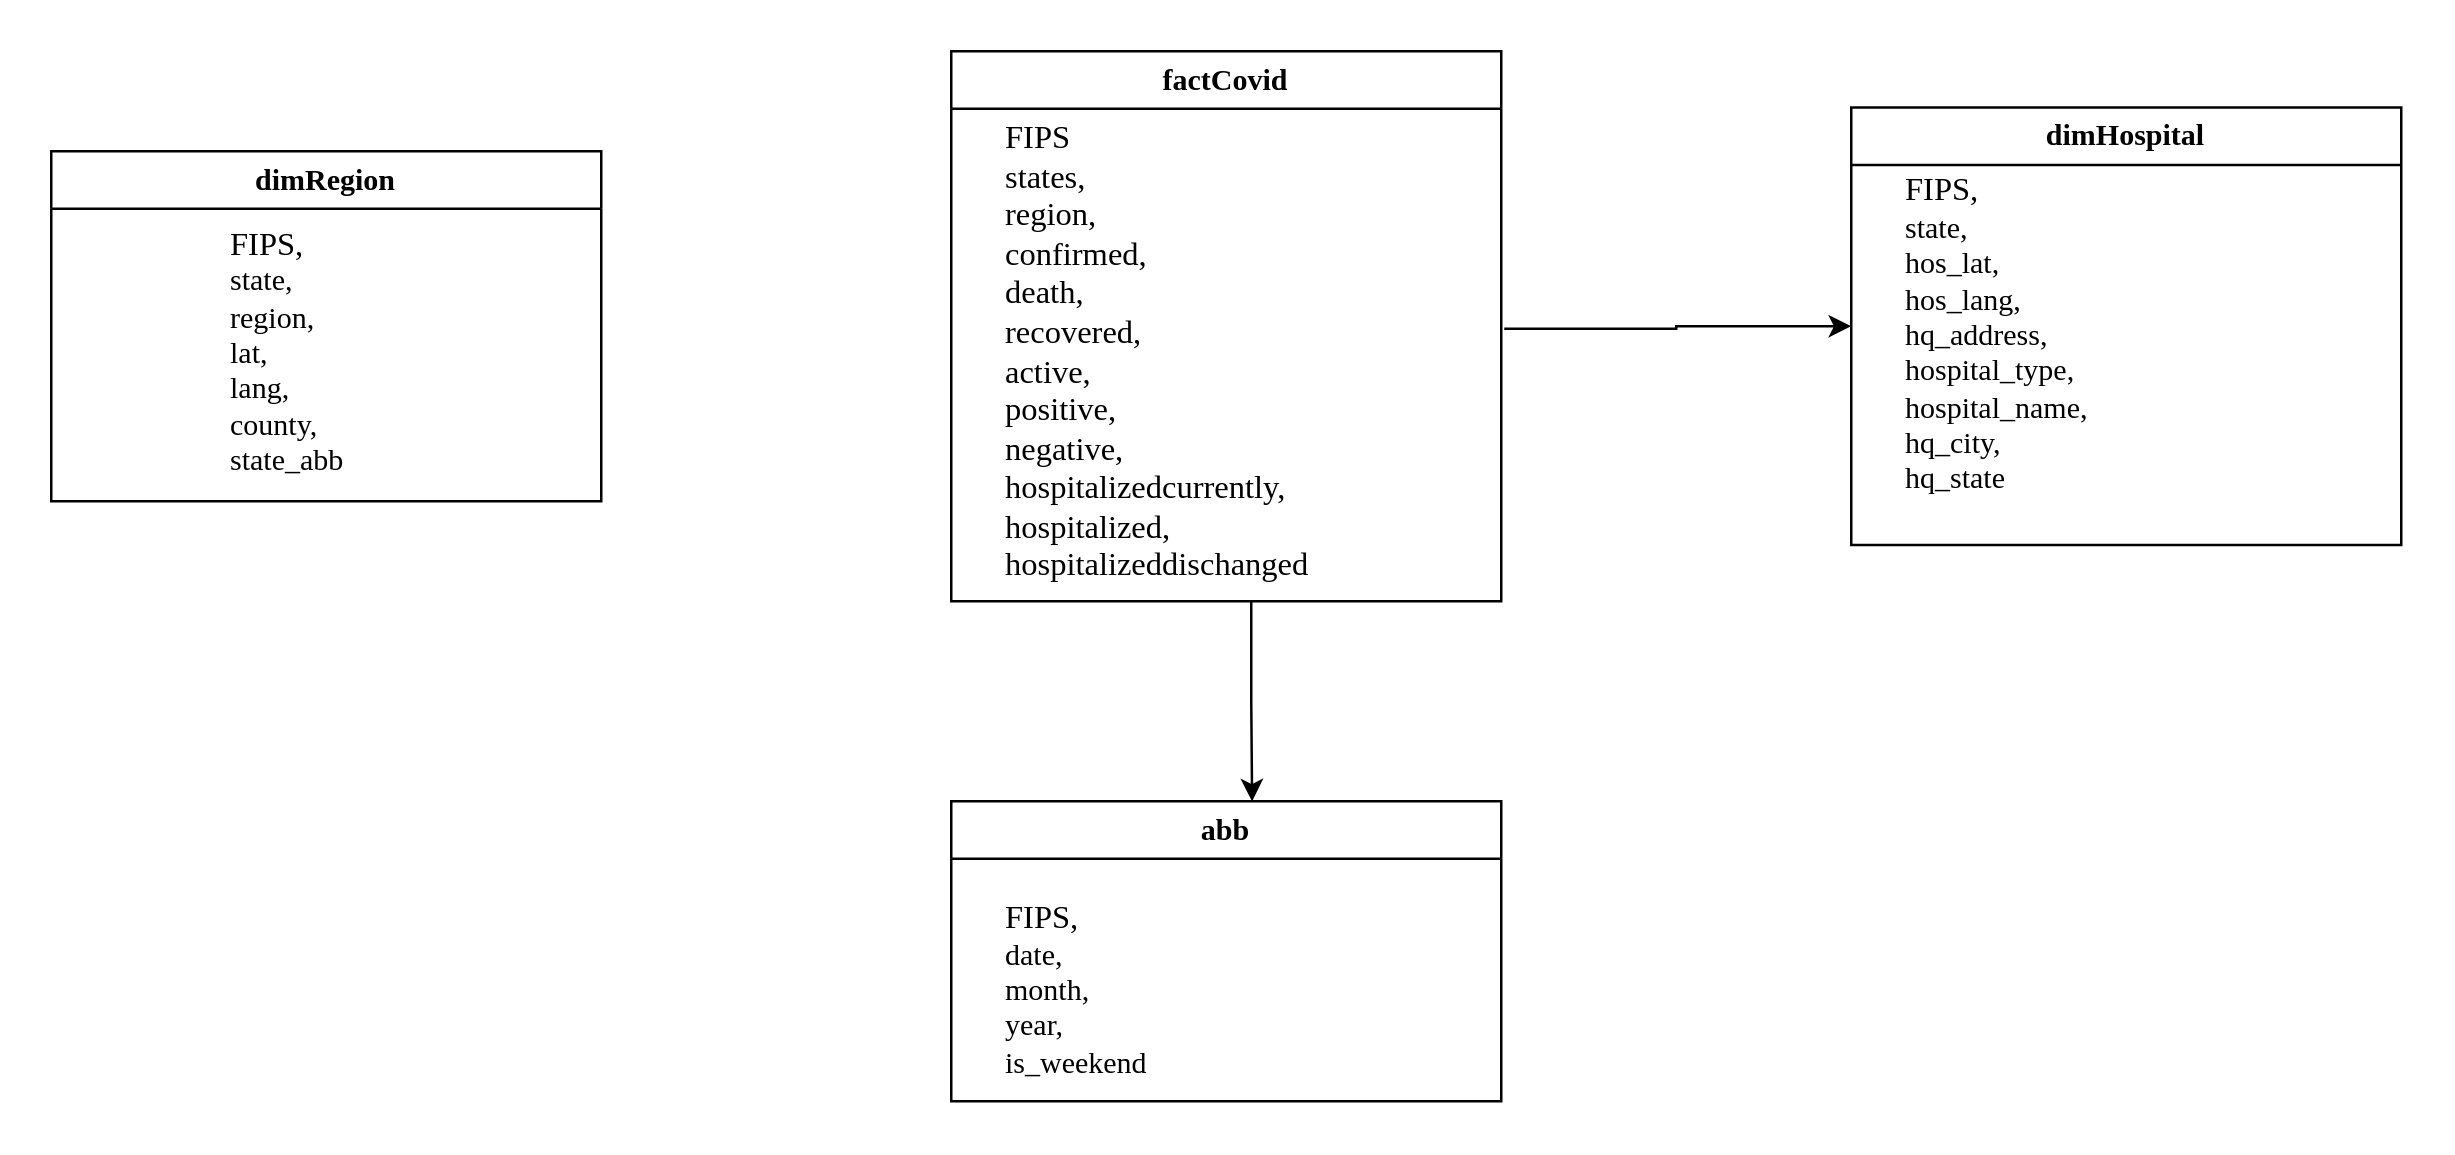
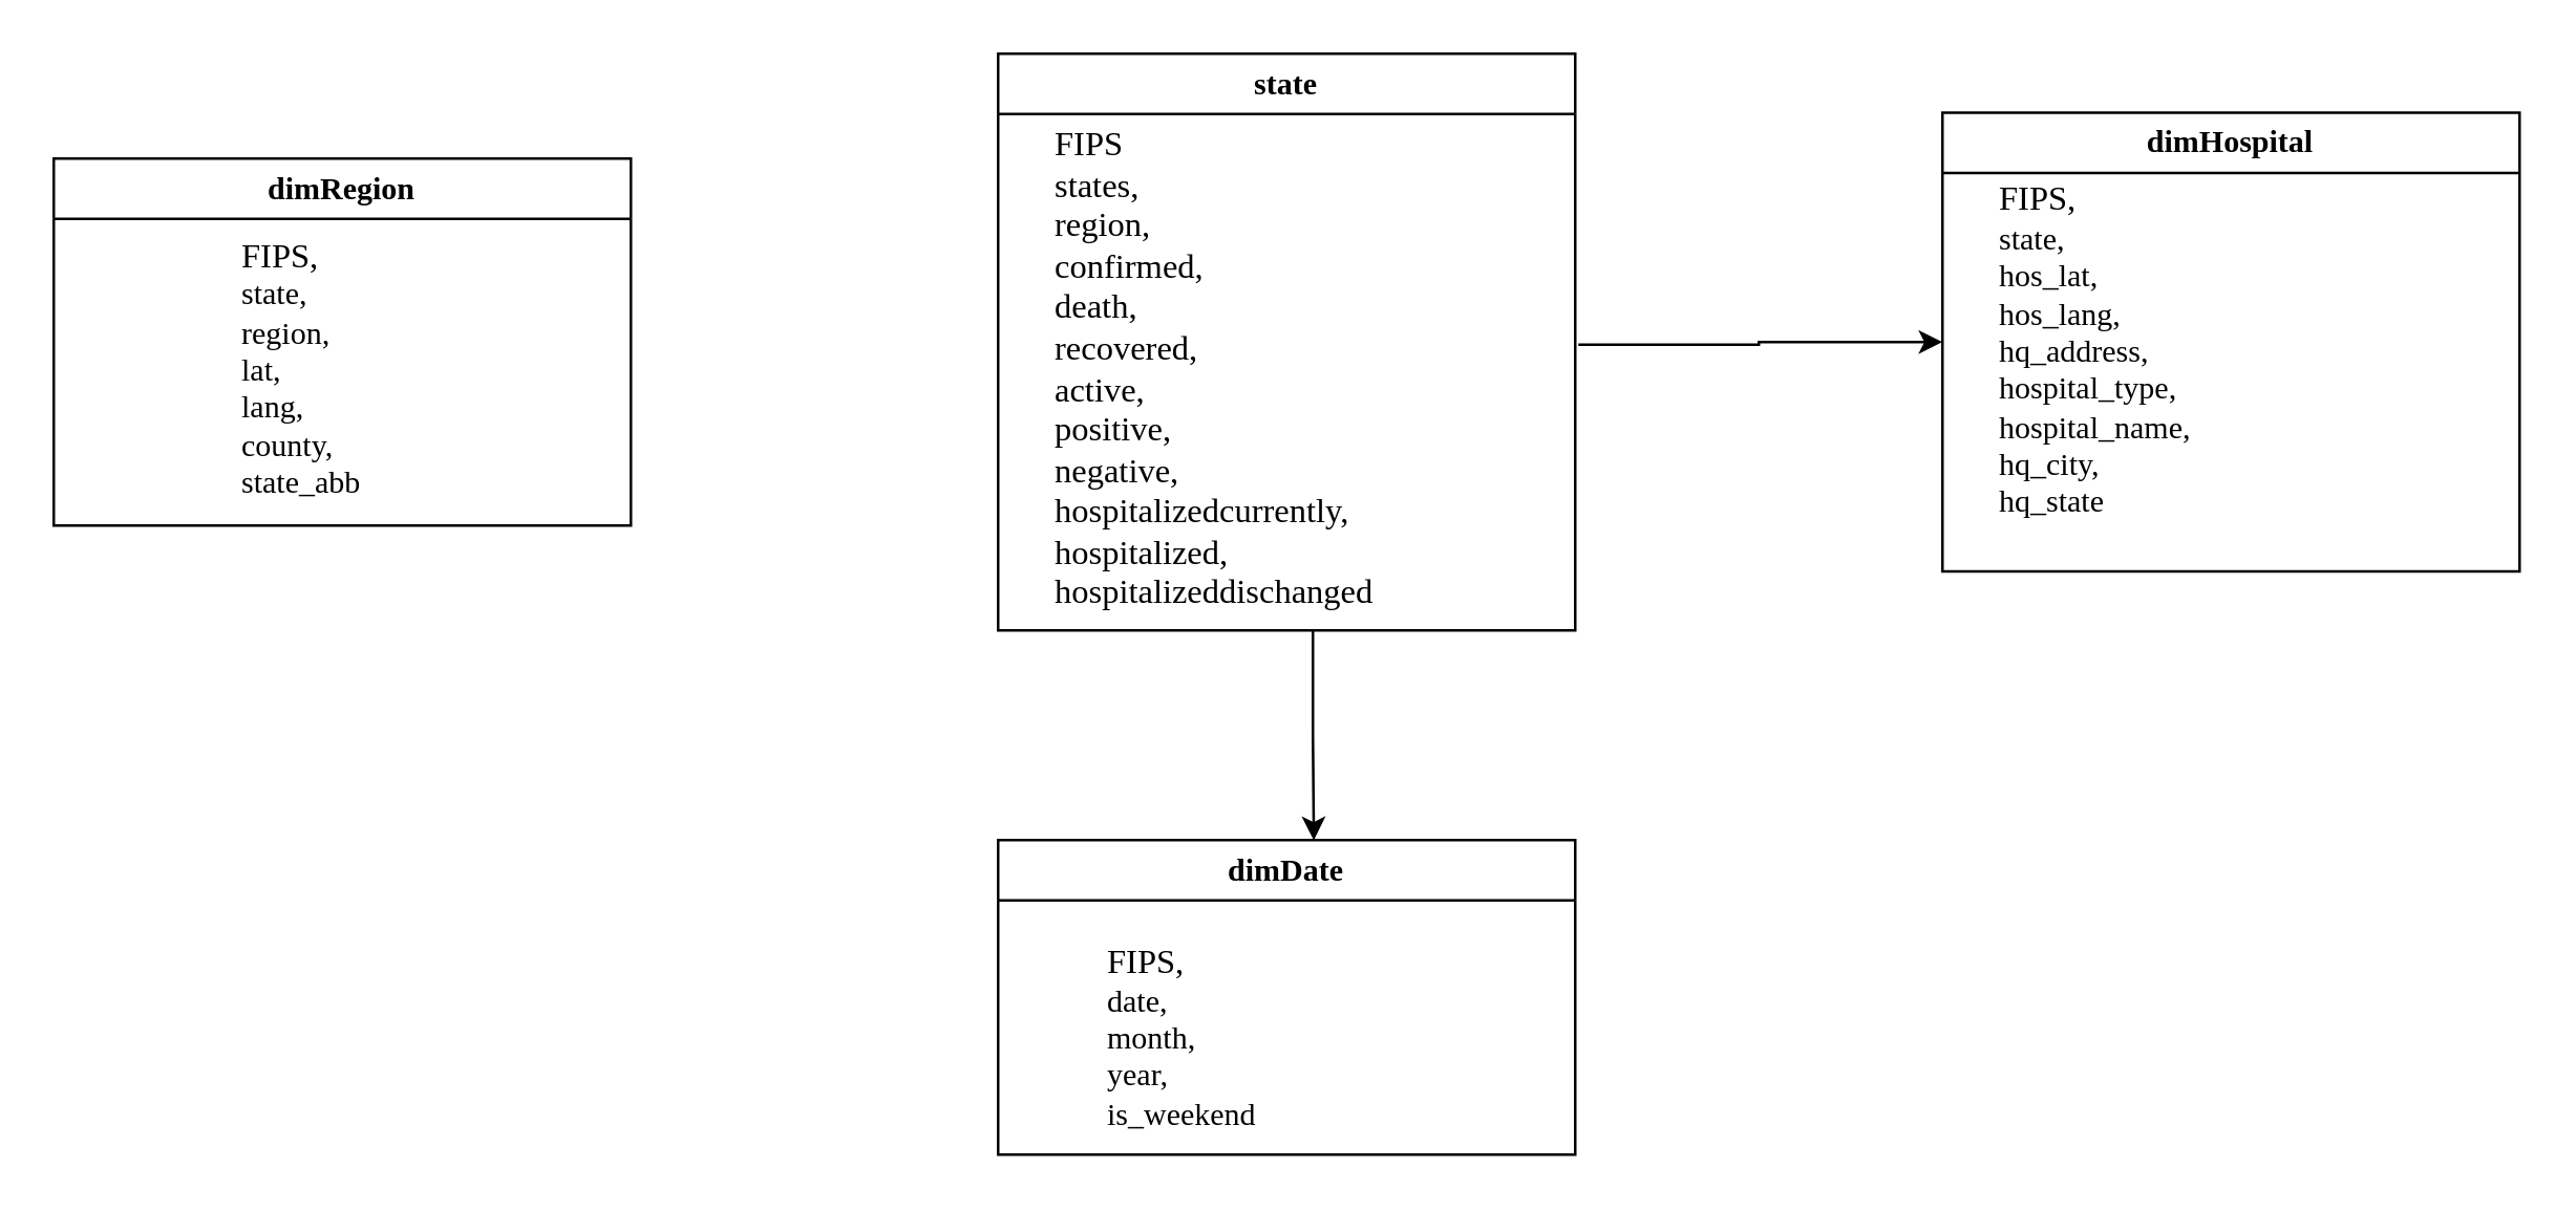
  <mxCell id="0" />
  <mxCell id="1" parent="0" />
- <mxCell id="2" value="&lt;font&gt;factCovid&lt;/font&gt;" style="swimlane;html=1;fontFamily=Lucida Console;whiteSpace=wrap;spacingTop=0;" vertex="1" parent="1"><mxGeometry x="380" y="20" width="220" height="220" as="geometry" /></mxCell>
+ <mxCell id="2" value="&lt;font&gt;state&lt;/font&gt;" style="swimlane;html=1;fontFamily=Lucida Console;whiteSpace=wrap;spacingTop=0;" vertex="1" parent="1"><mxGeometry x="380" y="20" width="220" height="220" as="geometry" /></mxCell>
  <mxCell id="3" value="&lt;font style=&quot;font-size: 13px;&quot;&gt;FIPS&lt;br&gt;states,&lt;br&gt;region,&lt;br&gt;confirmed,&lt;br&gt;death,&lt;br&gt;recovered,&lt;br&gt;active,&lt;br&gt;positive,&lt;br&gt;negative,&lt;br&gt;hospitalizedcurrently,&lt;br&gt;hospitalized,&lt;br&gt;hospitalizeddischanged&lt;/font&gt;" style="text;html=1;align=left;verticalAlign=middle;resizable=0;points=[];autosize=1;strokeColor=none;fillColor=none;fontFamily=Lucida Console;spacingTop=0;" vertex="1" parent="2"><mxGeometry x="20" y="20" width="200" height="200" as="geometry" /></mxCell>
  <mxCell id="4" value="&lt;font&gt;dimHospital&lt;/font&gt;" style="swimlane;html=1;fontFamily=Lucida Console;whiteSpace=wrap;spacingTop=0;" vertex="1" parent="1"><mxGeometry x="740" y="42.5" width="220" height="175" as="geometry" /></mxCell>
  <mxCell id="5" value="&lt;span style=&quot;font-size: 13px;&quot;&gt;FIPS,&lt;br&gt;&lt;/span&gt;state,&lt;br&gt;hos_lat,&lt;br&gt;hos_lang,&lt;br&gt;hq_address,&lt;br&gt;hospital_type,&lt;br&gt;hospital_name,&lt;br&gt;hq_city,&lt;br&gt;hq_state&lt;br&gt;" style="text;html=1;align=left;verticalAlign=middle;resizable=0;points=[];autosize=1;strokeColor=none;fillColor=none;fontFamily=Lucida Console;spacing=2;spacingTop=0;" vertex="1" parent="4"><mxGeometry x="20" y="20" width="120" height="140" as="geometry" /></mxCell>
  <mxCell id="6" value="&lt;font&gt;dimRegion&lt;/font&gt;" style="swimlane;html=1;fontFamily=Lucida Console;whiteSpace=wrap;spacingTop=0;" vertex="1" parent="1"><mxGeometry x="20" y="60" width="220" height="140" as="geometry" /></mxCell>
  <mxCell id="7" value="&lt;span style=&quot;font-size: 13px;&quot;&gt;FIPS,&lt;br&gt;&lt;/span&gt;state,&lt;br&gt;region,&lt;br&gt;lat,&lt;br&gt;lang,&lt;br&gt;county,&lt;br&gt;state_abb" style="text;html=1;align=left;verticalAlign=middle;resizable=0;points=[];autosize=1;strokeColor=none;fillColor=none;fontFamily=Lucida Console;spacingTop=0;" vertex="1" parent="6"><mxGeometry x="70" y="25" width="90" height="110" as="geometry" /></mxCell>
- <mxCell id="8" value="&lt;font&gt;abb&lt;/font&gt;" style="swimlane;html=1;startSize=23;fontFamily=Lucida Console;whiteSpace=wrap;spacingTop=0;" vertex="1" parent="1"><mxGeometry x="380" y="320" width="220" height="120" as="geometry" /></mxCell>
- <mxCell id="9" value="&lt;span style=&quot;font-size: 13px;&quot;&gt;FIPS,&lt;br&gt;&lt;/span&gt;date,&lt;br&gt;month,&lt;br&gt;year,&lt;br&gt;is_weekend" style="text;html=1;align=left;verticalAlign=middle;resizable=0;points=[];autosize=1;strokeColor=none;fillColor=none;fontFamily=Lucida Console;spacingTop=0;" vertex="1" parent="8"><mxGeometry x="20" y="35" width="100" height="80" as="geometry" /></mxCell>
+ <mxCell id="8" value="&lt;font&gt;dimDate&lt;/font&gt;" style="swimlane;html=1;startSize=23;fontFamily=Lucida Console;whiteSpace=wrap;spacingTop=0;" vertex="1" parent="1"><mxGeometry x="380" y="320" width="220" height="120" as="geometry" /></mxCell>
+ <mxCell id="9" value="&lt;span style=&quot;font-size: 13px;&quot;&gt;FIPS,&lt;br&gt;&lt;/span&gt;date,&lt;br&gt;month,&lt;br&gt;year,&lt;br&gt;is_weekend" style="text;html=1;align=left;verticalAlign=middle;resizable=0;points=[];autosize=1;strokeColor=none;fillColor=none;fontFamily=Lucida Console;spacingTop=0;" vertex="1" parent="8"><mxGeometry x="40" y="35" width="100" height="80" as="geometry" /></mxCell>
  <mxCell id="10" style="edgeStyle=orthogonalEdgeStyle;rounded=0;orthogonalLoop=1;jettySize=auto;html=1;entryX=0;entryY=0.5;entryDx=0;entryDy=0;exitX=1.006;exitY=0.455;exitDx=0;exitDy=0;exitPerimeter=0;fontFamily=Lucida Console;spacingTop=0;" edge="1" parent="1" source="3" target="4"><mxGeometry relative="1" as="geometry" /></mxCell>
  <mxCell id="11" style="edgeStyle=orthogonalEdgeStyle;rounded=0;orthogonalLoop=1;jettySize=auto;html=1;entryX=0.547;entryY=0.001;entryDx=0;entryDy=0;entryPerimeter=0;fontFamily=Lucida Console;spacingTop=0;" edge="1" parent="1" source="3" target="8"><mxGeometry relative="1" as="geometry" /></mxCell>
